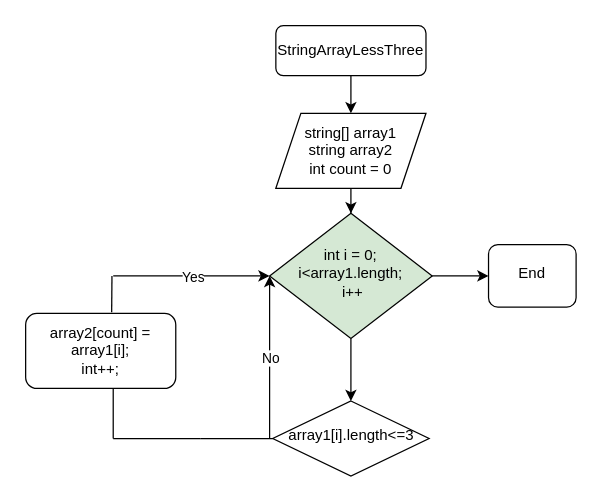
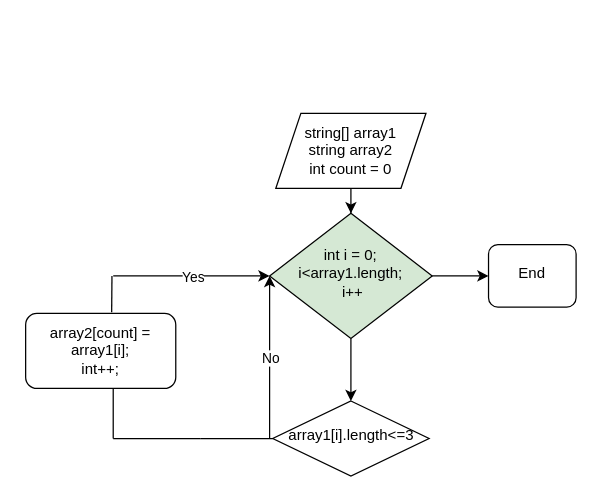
  <mxCell id="0" />
  <mxCell id="1" parent="0" />
- <mxCell id="2" value="" style="edgeStyle=orthogonalEdgeStyle;rounded=0;orthogonalLoop=1;jettySize=auto;html=1;" edge="1" parent="1" source="3" target="8"><mxGeometry relative="1" as="geometry" /></mxCell>
- <mxCell id="3" value="StringArrayLessThree" style="rounded=1;whiteSpace=wrap;html=1;fontSize=12;glass=0;strokeWidth=1;shadow=0;" parent="1" vertex="1"><mxGeometry x="220" y="20" width="120" height="40" as="geometry" /></mxCell>
  <mxCell id="4" value="" style="edgeStyle=orthogonalEdgeStyle;rounded=0;orthogonalLoop=1;jettySize=auto;html=1;" edge="1" parent="1" source="6" target="9"><mxGeometry relative="1" as="geometry" /></mxCell>
  <mxCell id="5" value="" style="edgeStyle=orthogonalEdgeStyle;rounded=0;orthogonalLoop=1;jettySize=auto;html=1;" edge="1" parent="1" source="6" target="19"><mxGeometry relative="1" as="geometry" /></mxCell>
  <mxCell id="6" value="int i = 0; i&amp;lt;array1.length;&lt;br&gt;&amp;nbsp;i++" style="rhombus;whiteSpace=wrap;html=1;shadow=0;fontFamily=Helvetica;fontSize=12;align=center;strokeWidth=1;spacing=6;spacingTop=-4;fillColor=#d5e8d4;" parent="1" vertex="1"><mxGeometry x="215" y="170" width="130" height="100" as="geometry" /></mxCell>
  <mxCell id="7" value="" style="edgeStyle=orthogonalEdgeStyle;rounded=0;orthogonalLoop=1;jettySize=auto;html=1;" edge="1" parent="1" source="8" target="6"><mxGeometry relative="1" as="geometry" /></mxCell>
  <mxCell id="8" value="string[] array1&lt;br&gt;string array2&lt;br&gt;int count = 0" style="shape=parallelogram;perimeter=parallelogramPerimeter;whiteSpace=wrap;html=1;fixedSize=1;" vertex="1" parent="1"><mxGeometry x="220" y="90" width="120" height="60" as="geometry" /></mxCell>
  <mxCell id="9" value="array1[i].length&amp;lt;=3" style="rhombus;whiteSpace=wrap;html=1;shadow=0;fontFamily=Helvetica;fontSize=12;align=center;strokeWidth=1;spacing=6;spacingTop=-4;" vertex="1" parent="1"><mxGeometry x="217.5" y="320" width="125" height="60" as="geometry" /></mxCell>
  <mxCell id="10" value="" style="endArrow=none;html=1;rounded=0;entryX=0;entryY=0.5;entryDx=0;entryDy=0;" edge="1" parent="1" target="9"><mxGeometry width="50" height="50" relative="1" as="geometry"><mxPoint x="160" y="350" as="sourcePoint" /><mxPoint x="300" y="220" as="targetPoint" /></mxGeometry></mxCell>
  <mxCell id="11" value="" style="endArrow=none;html=1;rounded=0;" edge="1" parent="1"><mxGeometry width="50" height="50" relative="1" as="geometry"><mxPoint x="160" y="350" as="sourcePoint" /><mxPoint x="160" y="350" as="targetPoint" /><Array as="points"><mxPoint x="90" y="350" /></Array></mxGeometry></mxCell>
  <mxCell id="12" value="array2[count] = array1[i];&lt;br&gt;int++;" style="rounded=1;whiteSpace=wrap;html=1;" vertex="1" parent="1"><mxGeometry x="20" y="250" width="120" height="60" as="geometry" /></mxCell>
  <mxCell id="13" value="" style="endArrow=none;html=1;rounded=0;" edge="1" parent="1"><mxGeometry width="50" height="50" relative="1" as="geometry"><mxPoint x="90" y="350" as="sourcePoint" /><mxPoint x="90" y="310" as="targetPoint" /></mxGeometry></mxCell>
  <mxCell id="14" value="" style="endArrow=none;html=1;rounded=0;exitX=0.573;exitY=-0.017;exitDx=0;exitDy=0;exitPerimeter=0;" edge="1" parent="1" source="12"><mxGeometry width="50" height="50" relative="1" as="geometry"><mxPoint x="330" y="260" as="sourcePoint" /><mxPoint x="89" y="220" as="targetPoint" /></mxGeometry></mxCell>
  <mxCell id="15" value="" style="endArrow=classic;html=1;rounded=0;entryX=0;entryY=0.5;entryDx=0;entryDy=0;" edge="1" parent="1" target="6"><mxGeometry relative="1" as="geometry"><mxPoint x="90" y="220" as="sourcePoint" /><mxPoint x="180" y="160" as="targetPoint" /></mxGeometry></mxCell>
  <mxCell id="16" value="Yes" style="edgeLabel;resizable=0;html=1;align=center;verticalAlign=middle;" connectable="0" vertex="1" parent="15"><mxGeometry relative="1" as="geometry" /></mxCell>
  <mxCell id="17" value="" style="endArrow=classic;html=1;rounded=0;entryX=0;entryY=0.5;entryDx=0;entryDy=0;" edge="1" parent="1" target="6"><mxGeometry relative="1" as="geometry"><mxPoint x="215" y="350" as="sourcePoint" /><mxPoint x="400" y="230" as="targetPoint" /></mxGeometry></mxCell>
  <mxCell id="18" value="No" style="edgeLabel;resizable=0;html=1;align=center;verticalAlign=middle;" connectable="0" vertex="1" parent="17"><mxGeometry relative="1" as="geometry" /></mxCell>
  <mxCell id="19" value="End" style="rounded=1;whiteSpace=wrap;html=1;shadow=0;strokeWidth=1;spacing=6;spacingTop=-4;" vertex="1" parent="1"><mxGeometry x="390" y="195" width="70" height="50" as="geometry" /></mxCell>
